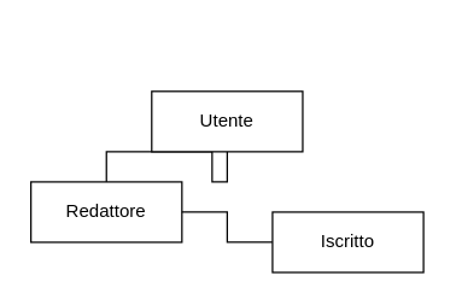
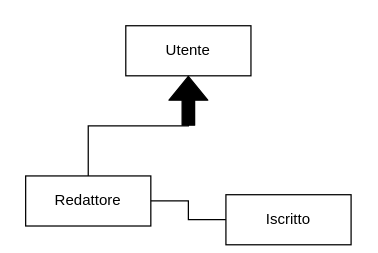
  <mxCell id="0" />
  <mxCell id="1" parent="0" />
  <mxCell id="2" value="" style="edgeStyle=orthogonalEdgeStyle;rounded=0;sketch=0;orthogonalLoop=1;jettySize=auto;html=1;shadow=0;startSize=1;endArrow=none;endFill=0;endSize=1;strokeColor=#000000;strokeWidth=1;fillColor=none;" edge="1" parent="1" source="3" target="6"><mxGeometry relative="1" as="geometry" /></mxCell>
- <mxCell id="3" value="Redattore" style="whiteSpace=wrap;html=1;align=center;" vertex="1" parent="1"><mxGeometry x="20" y="120" width="100" height="40" as="geometry" /></mxCell>
+ <mxCell id="3" value="Redattore" style="whiteSpace=wrap;html=1;align=center;" vertex="1" parent="1"><mxGeometry x="20" y="140" width="100" height="40" as="geometry" /></mxCell>
  <mxCell id="4" style="edgeStyle=orthogonalEdgeStyle;rounded=0;sketch=0;orthogonalLoop=1;jettySize=auto;html=1;shadow=0;startSize=1;endArrow=none;endFill=0;endSize=1;strokeColor=#000000;strokeWidth=1;fillColor=none;" edge="1" parent="1" source="5" target="3"><mxGeometry relative="1" as="geometry" /></mxCell>
- <mxCell id="5" value="Iscritto" style="whiteSpace=wrap;html=1;align=center;" vertex="1" parent="1"><mxGeometry x="180" y="140" width="100" height="40" as="geometry" /></mxCell>
- <mxCell id="6" value="Utente" style="whiteSpace=wrap;html=1;align=center;" vertex="1" parent="1"><mxGeometry x="100" y="60" width="100" height="40" as="geometry" /></mxCell>
+ <mxCell id="5" value="Iscritto" style="whiteSpace=wrap;html=1;align=center;" vertex="1" parent="1"><mxGeometry x="180" y="155" width="100" height="40" as="geometry" /></mxCell>
+ <mxCell id="6" value="Utente" style="whiteSpace=wrap;html=1;align=center;" vertex="1" parent="1"><mxGeometry x="100" y="20" width="100" height="40" as="geometry" /></mxCell>
  <mxCell id="7" value="" style="shape=flexArrow;endArrow=classic;html=1;entryX=0.5;entryY=1;entryDx=0;entryDy=0;fillColor=#000000;" edge="1" parent="1" target="6"><mxGeometry width="50" height="50" relative="1" as="geometry"><mxPoint x="150" y="100" as="sourcePoint" /><mxPoint x="160" y="60" as="targetPoint" /><Array as="points" /></mxGeometry></mxCell>
